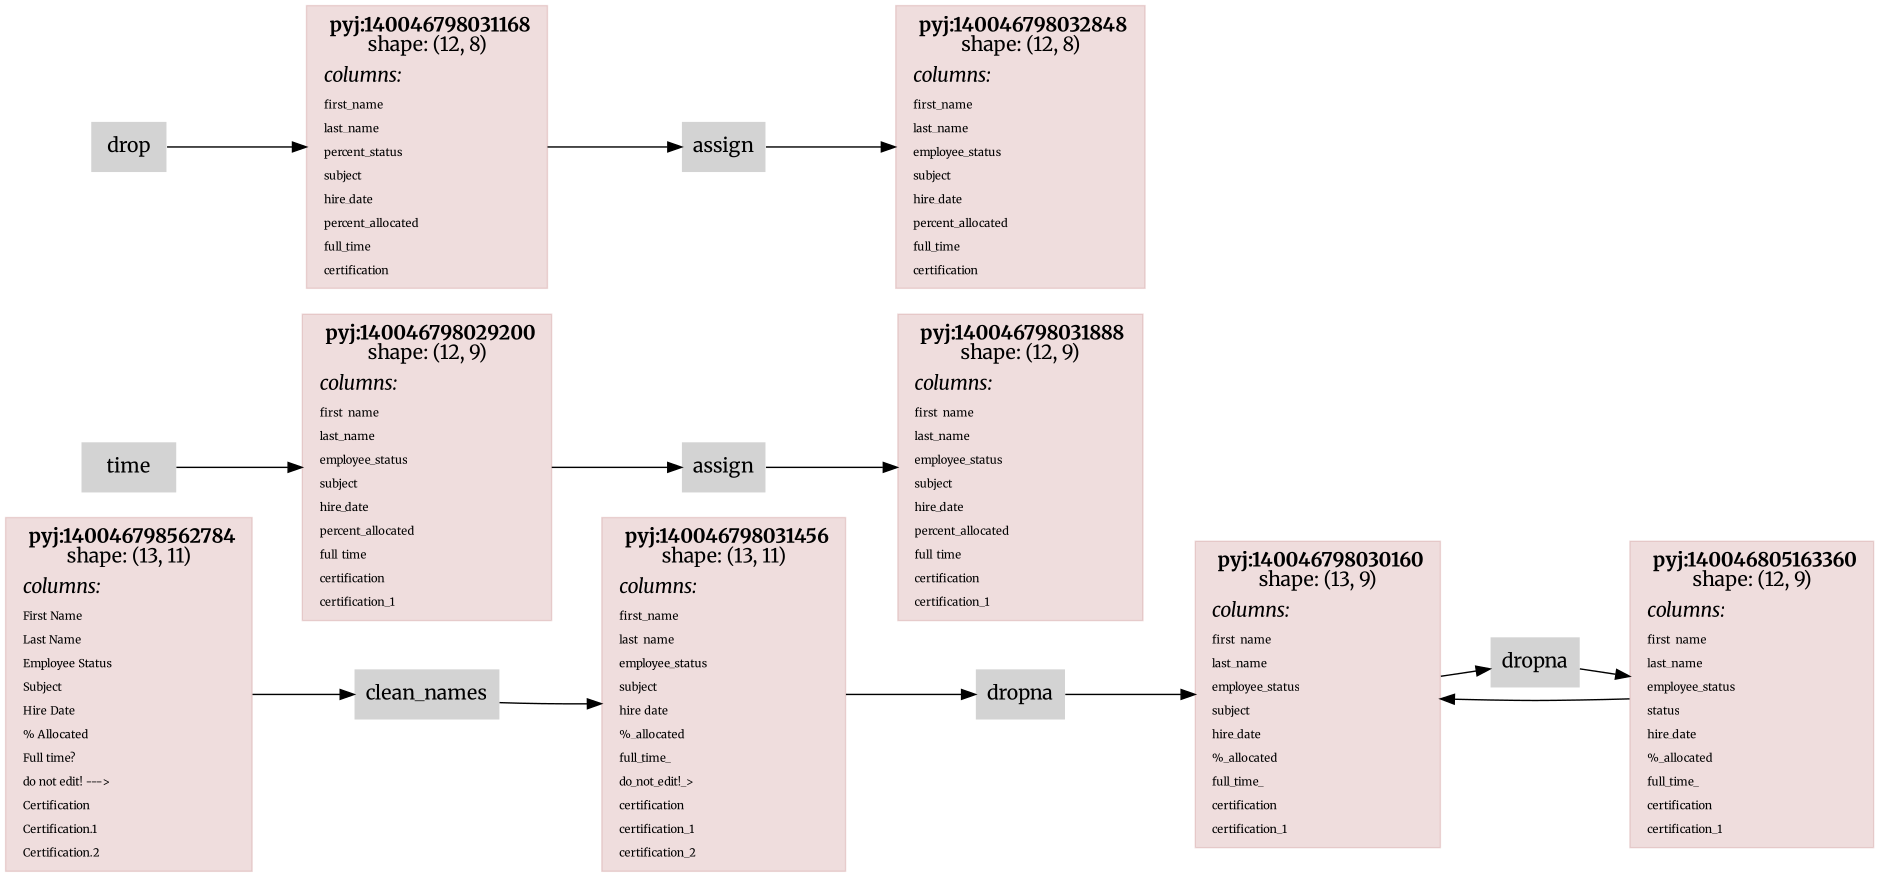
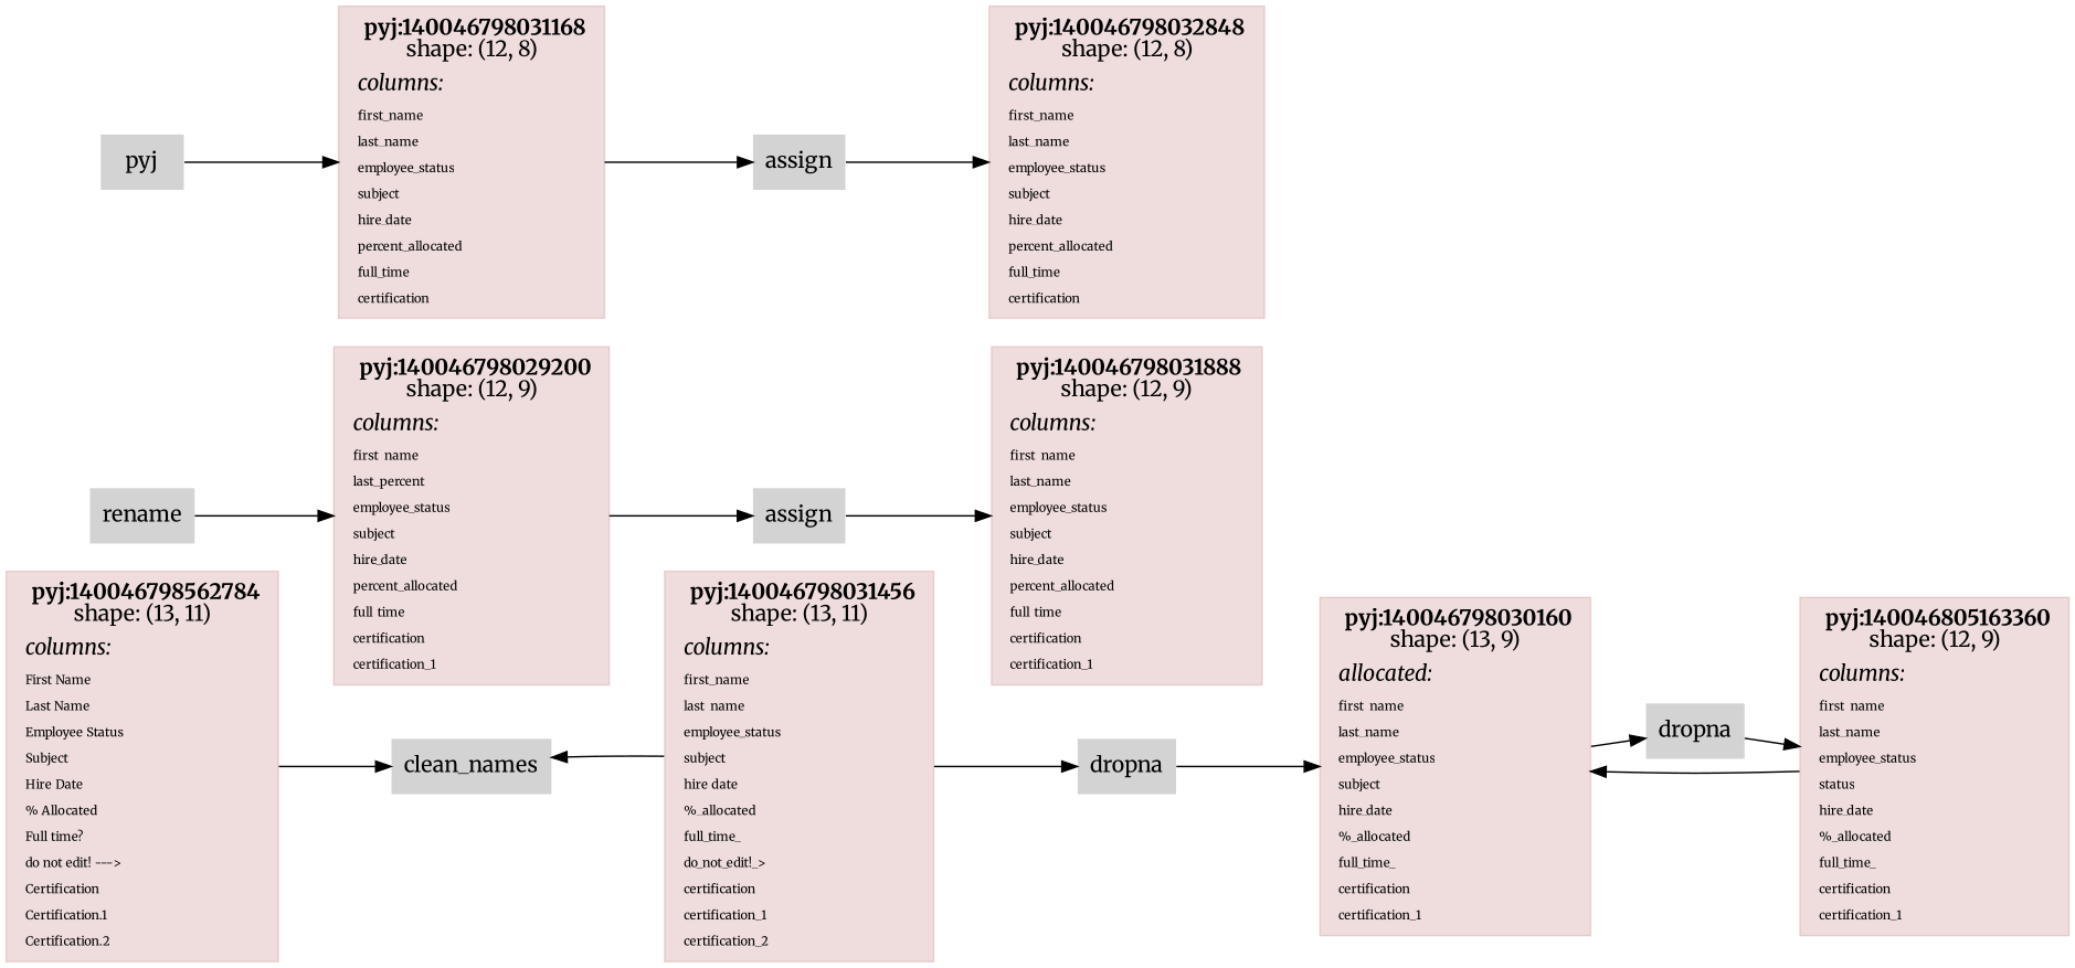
  digraph {
    fontname=Merriweather
    rankdir=LR
    node [color="#88000022" fontname=Merriweather pencolor="#00000044" shape=rect style=filled]
    edge [fontname=Merriweather]
    n1 [label=<<table border="0" cellborder="0" cellspacing="0" cellpadding="4">                          <tr> <td> <b>pyj:140046798562784</b><br/>shape: (13, 11)</td> </tr>                          <tr> <td align="left"><i>columns:</i><br align="left"/></td></tr>                 <tr><td align="left"><FONT POINT-SIZE="8px">First Name</FONT></td></tr> <tr><td align="left"><FONT POINT-SIZE="8px">Last Name</FONT></td></tr> <tr><td align="left"><FONT POINT-SIZE="8px">Employee Status</FONT></td></tr> <tr><td align="left"><FONT POINT-SIZE="8px">Subject</FONT></td></tr> <tr><td align="left"><FONT POINT-SIZE="8px">Hire Date</FONT></td></tr> <tr><td align="left"><FONT POINT-SIZE="8px">% Allocated</FONT></td></tr> <tr><td align="left"><FONT POINT-SIZE="8px">Full time?</FONT></td></tr> <tr><td align="left"><FONT POINT-SIZE="8px">do not edit! ---&gt;</FONT></td></tr> <tr><td align="left"><FONT POINT-SIZE="8px">Certification</FONT></td></tr> <tr><td align="left"><FONT POINT-SIZE="8px">Certification.1</FONT></td></tr> <tr><td align="left"><FONT POINT-SIZE="8px">Certification.2</FONT></td></tr>                          </table>>]
    n2 [label=clean_names shape=plaintext color=""]
    n3 [label=<<table border="0" cellborder="0" cellspacing="0" cellpadding="4">                          <tr> <td> <b>pyj:140046798031456</b><br/>shape: (13, 11)</td> </tr>                          <tr> <td align="left"><i>columns:</i><br align="left"/></td></tr>                 <tr><td align="left"><FONT POINT-SIZE="8px">first_name</FONT></td></tr> <tr><td align="left"><FONT POINT-SIZE="8px">last_name</FONT></td></tr> <tr><td align="left"><FONT POINT-SIZE="8px">employee_status</FONT></td></tr> <tr><td align="left"><FONT POINT-SIZE="8px">subject</FONT></td></tr> <tr><td align="left"><FONT POINT-SIZE="8px">hire_date</FONT></td></tr> <tr><td align="left"><FONT POINT-SIZE="8px">%_allocated</FONT></td></tr> <tr><td align="left"><FONT POINT-SIZE="8px">full_time_</FONT></td></tr> <tr><td align="left"><FONT POINT-SIZE="8px">do_not_edit!_&gt;</FONT></td></tr> <tr><td align="left"><FONT POINT-SIZE="8px">certification</FONT></td></tr> <tr><td align="left"><FONT POINT-SIZE="8px">certification_1</FONT></td></tr> <tr><td align="left"><FONT POINT-SIZE="8px">certification_2</FONT></td></tr>                          </table>>]
    n4 [label=dropna shape=plaintext color=""]
-   n5 [label=<<table border="0" cellborder="0" cellspacing="0" cellpadding="4">                          <tr> <td> <b>pyj:140046798030160</b><br/>shape: (13, 9)</td> </tr>                          <tr> <td align="left"><i>columns:</i><br align="left"/></td></tr>                 <tr><td align="left"><FONT POINT-SIZE="8px">first_name</FONT></td></tr> <tr><td align="left"><FONT POINT-SIZE="8px">last_name</FONT></td></tr> <tr><td align="left"><FONT POINT-SIZE="8px">employee_status</FONT></td></tr> <tr><td align="left"><FONT POINT-SIZE="8px">subject</FONT></td></tr> <tr><td align="left"><FONT POINT-SIZE="8px">hire_date</FONT></td></tr> <tr><td align="left"><FONT POINT-SIZE="8px">%_allocated</FONT></td></tr> <tr><td align="left"><FONT POINT-SIZE="8px">full_time_</FONT></td></tr> <tr><td align="left"><FONT POINT-SIZE="8px">certification</FONT></td></tr> <tr><td align="left"><FONT POINT-SIZE="8px">certification_1</FONT></td></tr>                          </table>>]
+   n5 [label=<<table border="0" cellborder="0" cellspacing="0" cellpadding="4">                          <tr> <td> <b>pyj:140046798030160</b><br/>shape: (13, 9)</td> </tr>                          <tr> <td align="left"><i>allocated:</i><br align="left"/></td></tr>                 <tr><td align="left"><FONT POINT-SIZE="8px">first_name</FONT></td></tr> <tr><td align="left"><FONT POINT-SIZE="8px">last_name</FONT></td></tr> <tr><td align="left"><FONT POINT-SIZE="8px">employee_status</FONT></td></tr> <tr><td align="left"><FONT POINT-SIZE="8px">subject</FONT></td></tr> <tr><td align="left"><FONT POINT-SIZE="8px">hire_date</FONT></td></tr> <tr><td align="left"><FONT POINT-SIZE="8px">%_allocated</FONT></td></tr> <tr><td align="left"><FONT POINT-SIZE="8px">full_time_</FONT></td></tr> <tr><td align="left"><FONT POINT-SIZE="8px">certification</FONT></td></tr> <tr><td align="left"><FONT POINT-SIZE="8px">certification_1</FONT></td></tr>                          </table>>]
    n6 [label=dropna shape=plaintext color=""]
    n7 [label=<<table border="0" cellborder="0" cellspacing="0" cellpadding="4">                          <tr> <td> <b>pyj:140046805163360</b><br/>shape: (12, 9)</td> </tr>                          <tr> <td align="left"><i>columns:</i><br align="left"/></td></tr>                 <tr><td align="left"><FONT POINT-SIZE="8px">first_name</FONT></td></tr> <tr><td align="left"><FONT POINT-SIZE="8px">last_name</FONT></td></tr> <tr><td align="left"><FONT POINT-SIZE="8px">employee_status</FONT></td></tr> <tr><td align="left"><FONT POINT-SIZE="8px">status</FONT></td></tr> <tr><td align="left"><FONT POINT-SIZE="8px">hire_date</FONT></td></tr> <tr><td align="left"><FONT POINT-SIZE="8px">%_allocated</FONT></td></tr> <tr><td align="left"><FONT POINT-SIZE="8px">full_time_</FONT></td></tr> <tr><td align="left"><FONT POINT-SIZE="8px">certification</FONT></td></tr> <tr><td align="left"><FONT POINT-SIZE="8px">certification_1</FONT></td></tr>                          </table>>]
-   n8 [label=time shape=plaintext color=""]
-   n9 [label=<<table border="0" cellborder="0" cellspacing="0" cellpadding="4">                          <tr> <td> <b>pyj:140046798029200</b><br/>shape: (12, 9)</td> </tr>                          <tr> <td align="left"><i>columns:</i><br align="left"/></td></tr>                 <tr><td align="left"><FONT POINT-SIZE="8px">first_name</FONT></td></tr> <tr><td align="left"><FONT POINT-SIZE="8px">last_name</FONT></td></tr> <tr><td align="left"><FONT POINT-SIZE="8px">employee_status</FONT></td></tr> <tr><td align="left"><FONT POINT-SIZE="8px">subject</FONT></td></tr> <tr><td align="left"><FONT POINT-SIZE="8px">hire_date</FONT></td></tr> <tr><td align="left"><FONT POINT-SIZE="8px">percent_allocated</FONT></td></tr> <tr><td align="left"><FONT POINT-SIZE="8px">full_time</FONT></td></tr> <tr><td align="left"><FONT POINT-SIZE="8px">certification</FONT></td></tr> <tr><td align="left"><FONT POINT-SIZE="8px">certification_1</FONT></td></tr>                          </table>>]
+   n8 [label=rename shape=plaintext color=""]
+   n9 [label=<<table border="0" cellborder="0" cellspacing="0" cellpadding="4">                          <tr> <td> <b>pyj:140046798029200</b><br/>shape: (12, 9)</td> </tr>                          <tr> <td align="left"><i>columns:</i><br align="left"/></td></tr>                 <tr><td align="left"><FONT POINT-SIZE="8px">first_name</FONT></td></tr> <tr><td align="left"><FONT POINT-SIZE="8px">last_percent</FONT></td></tr> <tr><td align="left"><FONT POINT-SIZE="8px">employee_status</FONT></td></tr> <tr><td align="left"><FONT POINT-SIZE="8px">subject</FONT></td></tr> <tr><td align="left"><FONT POINT-SIZE="8px">hire_date</FONT></td></tr> <tr><td align="left"><FONT POINT-SIZE="8px">percent_allocated</FONT></td></tr> <tr><td align="left"><FONT POINT-SIZE="8px">full_time</FONT></td></tr> <tr><td align="left"><FONT POINT-SIZE="8px">certification</FONT></td></tr> <tr><td align="left"><FONT POINT-SIZE="8px">certification_1</FONT></td></tr>                          </table>>]
    n10 [label=assign shape=plaintext color=""]
    n11 [label=<<table border="0" cellborder="0" cellspacing="0" cellpadding="4">                          <tr> <td> <b>pyj:140046798031888</b><br/>shape: (12, 9)</td> </tr>                          <tr> <td align="left"><i>columns:</i><br align="left"/></td></tr>                 <tr><td align="left"><FONT POINT-SIZE="8px">first_name</FONT></td></tr> <tr><td align="left"><FONT POINT-SIZE="8px">last_name</FONT></td></tr> <tr><td align="left"><FONT POINT-SIZE="8px">employee_status</FONT></td></tr> <tr><td align="left"><FONT POINT-SIZE="8px">subject</FONT></td></tr> <tr><td align="left"><FONT POINT-SIZE="8px">hire_date</FONT></td></tr> <tr><td align="left"><FONT POINT-SIZE="8px">percent_allocated</FONT></td></tr> <tr><td align="left"><FONT POINT-SIZE="8px">full_time</FONT></td></tr> <tr><td align="left"><FONT POINT-SIZE="8px">certification</FONT></td></tr> <tr><td align="left"><FONT POINT-SIZE="8px">certification_1</FONT></td></tr>                          </table>>]
-   n12 [label=drop shape=plaintext color=""]
-   n13 [label=<<table border="0" cellborder="0" cellspacing="0" cellpadding="4">                          <tr> <td> <b>pyj:140046798031168</b><br/>shape: (12, 8)</td> </tr>                          <tr> <td align="left"><i>columns:</i><br align="left"/></td></tr>                 <tr><td align="left"><FONT POINT-SIZE="8px">first_name</FONT></td></tr> <tr><td align="left"><FONT POINT-SIZE="8px">last_name</FONT></td></tr> <tr><td align="left"><FONT POINT-SIZE="8px">percent_status</FONT></td></tr> <tr><td align="left"><FONT POINT-SIZE="8px">subject</FONT></td></tr> <tr><td align="left"><FONT POINT-SIZE="8px">hire_date</FONT></td></tr> <tr><td align="left"><FONT POINT-SIZE="8px">percent_allocated</FONT></td></tr> <tr><td align="left"><FONT POINT-SIZE="8px">full_time</FONT></td></tr> <tr><td align="left"><FONT POINT-SIZE="8px">certification</FONT></td></tr>                          </table>>]
+   n12 [label=pyj shape=plaintext color=""]
+   n13 [label=<<table border="0" cellborder="0" cellspacing="0" cellpadding="4">                          <tr> <td> <b>pyj:140046798031168</b><br/>shape: (12, 8)</td> </tr>                          <tr> <td align="left"><i>columns:</i><br align="left"/></td></tr>                 <tr><td align="left"><FONT POINT-SIZE="8px">first_name</FONT></td></tr> <tr><td align="left"><FONT POINT-SIZE="8px">last_name</FONT></td></tr> <tr><td align="left"><FONT POINT-SIZE="8px">employee_status</FONT></td></tr> <tr><td align="left"><FONT POINT-SIZE="8px">subject</FONT></td></tr> <tr><td align="left"><FONT POINT-SIZE="8px">hire_date</FONT></td></tr> <tr><td align="left"><FONT POINT-SIZE="8px">percent_allocated</FONT></td></tr> <tr><td align="left"><FONT POINT-SIZE="8px">full_time</FONT></td></tr> <tr><td align="left"><FONT POINT-SIZE="8px">certification</FONT></td></tr>                          </table>>]
    n14 [label=assign shape=plaintext color=""]
    n15 [label=<<table border="0" cellborder="0" cellspacing="0" cellpadding="4">                          <tr> <td> <b>pyj:140046798032848</b><br/>shape: (12, 8)</td> </tr>                          <tr> <td align="left"><i>columns:</i><br align="left"/></td></tr>                 <tr><td align="left"><FONT POINT-SIZE="8px">first_name</FONT></td></tr> <tr><td align="left"><FONT POINT-SIZE="8px">last_name</FONT></td></tr> <tr><td align="left"><FONT POINT-SIZE="8px">employee_status</FONT></td></tr> <tr><td align="left"><FONT POINT-SIZE="8px">subject</FONT></td></tr> <tr><td align="left"><FONT POINT-SIZE="8px">hire_date</FONT></td></tr> <tr><td align="left"><FONT POINT-SIZE="8px">percent_allocated</FONT></td></tr> <tr><td align="left"><FONT POINT-SIZE="8px">full_time</FONT></td></tr> <tr><td align="left"><FONT POINT-SIZE="8px">certification</FONT></td></tr>                          </table>>]
    n1 -> n2
-   n2 -> n3
+   n3 -> n2
    n3 -> n4
    n4 -> n5
    n5 -> n6
    n6 -> n7
    n7 -> n5
    n8 -> n9
    n9 -> n10
    n10 -> n11
    n12 -> n13
    n13 -> n14
    n14 -> n15
  }
